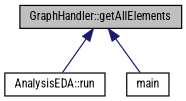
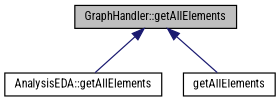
  digraph {
    fontname="Roboto Condensed"
    rankdir=TB
    node [color=black fillcolor=white fontname="Roboto Condensed" fontsize=10 shape=record style=filled]
    edge [color=midnightblue dir=back fontname="Roboto Condensed" fontsize=10 labelfontname="FreeSans.ttf" labelfontsize=10 style=solid]
    n1 [fillcolor=grey75 fontcolor=black height=0.2 label="GraphHandler::getAllElements" width=0.4]
-   n2 [height=0.2 label="AnalysisEDA::run" width=0.4]
-   n3 [height=0.2 label=main width=0.4]
+   n2 [height=0.2 label="AnalysisEDA::getAllElements" width=0.4]
+   n3 [height=0.2 label=getAllElements width=0.4]
    n1 -> n2
    n1 -> n3
  }
